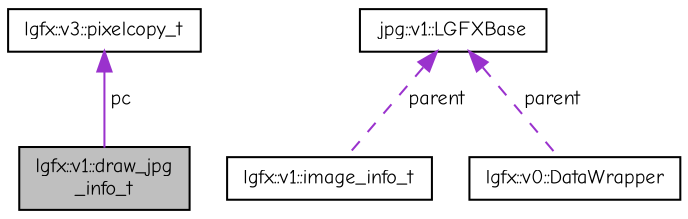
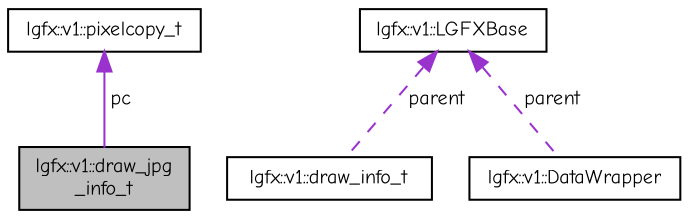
  digraph {
    fontname="Comic Neue"
    node [color=black fillcolor=white fontname="Comic Neue" fontsize=10 shape=record style=filled]
    edge [color=darkorchid3 dir=back fontname="Comic Neue" fontsize=10 labelfontname=Helvetica labelfontsize=10 style=dashed]
    n1 [fillcolor=grey75 fontcolor=black height=0.2 label="lgfx::v1::draw_jpg\l_info_t" width=0.4]
-   n2 [height=0.2 label="lgfx::v1::image_info_t" width=0.4]
-   n3 [height=0.2 label="jpg::v1::LGFXBase" width=0.4]
-   n4 [height=0.2 label="lgfx::v0::DataWrapper" width=0.4]
-   n5 [height=0.2 label="lgfx::v3::pixelcopy_t" width=0.4]
+   n2 [height=0.2 label="lgfx::v1::draw_info_t" width=0.4]
+   n3 [height=0.2 label="lgfx::v1::LGFXBase" width=0.4]
+   n4 [height=0.2 label="lgfx::v1::DataWrapper" width=0.4]
+   n5 [height=0.2 label="lgfx::v1::pixelcopy_t" width=0.4]
    n3 -> n2 [label=" parent"]
    n3 -> n4 [label=" parent"]
    n5 -> n1 [label=" pc" style=solid]
  }
